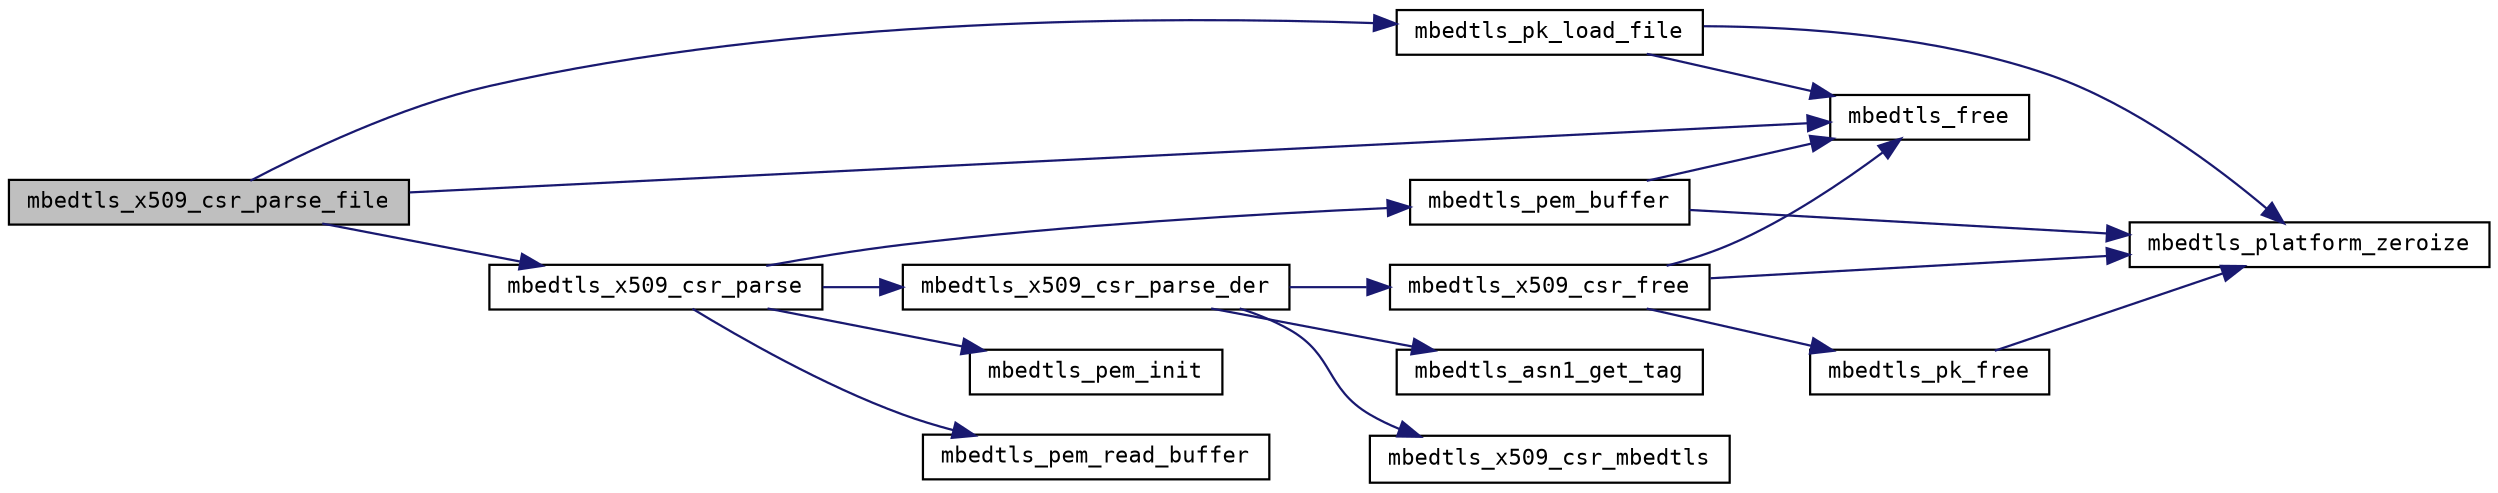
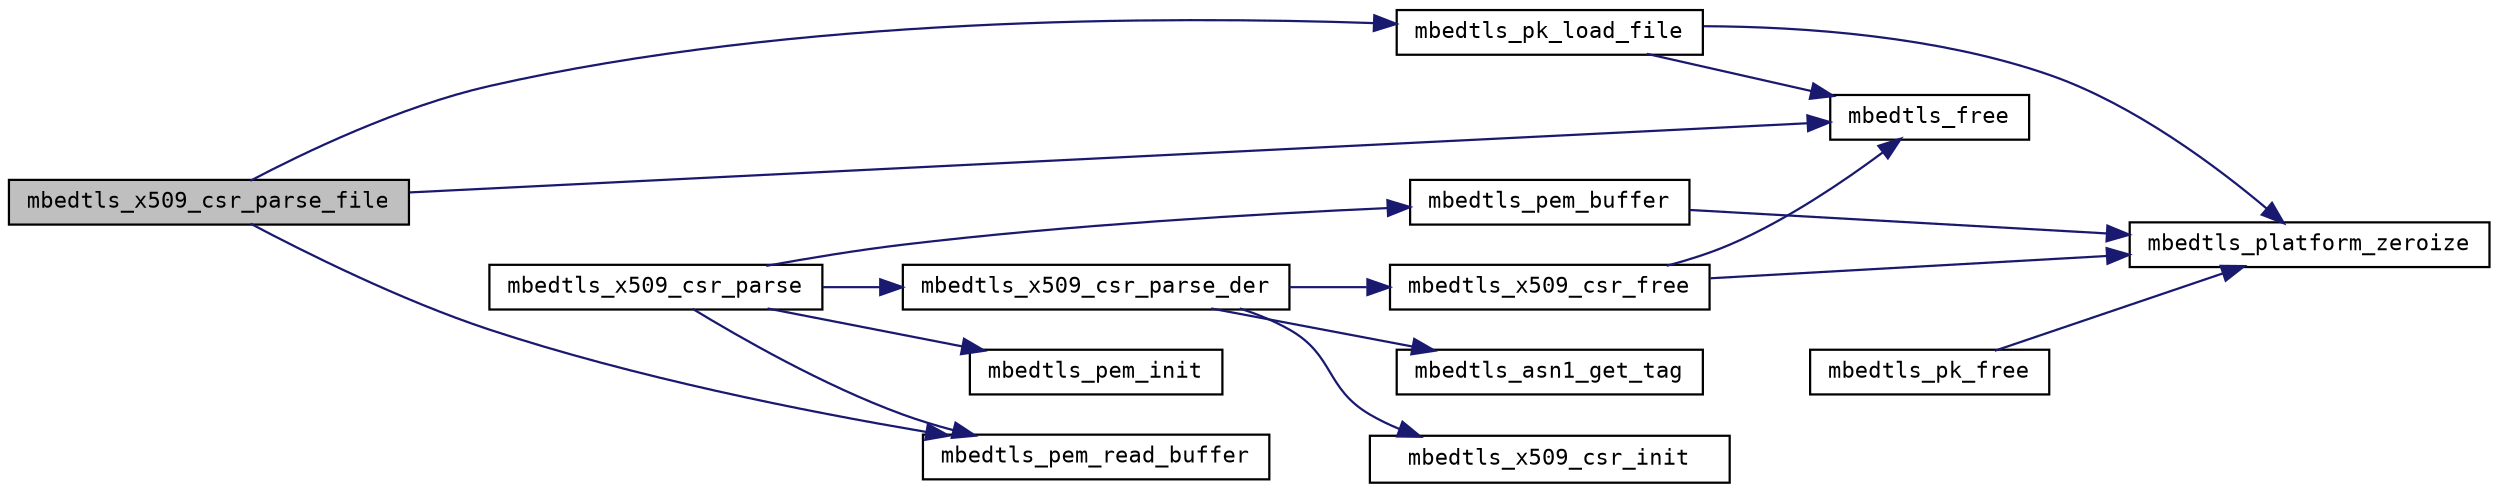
  digraph {
    fontname="DejaVu Sans Mono"
    rankdir=LR
    node [color=black fillcolor=white fontname="DejaVu Sans Mono" fontsize=10 shape=record style=filled]
    edge [color=midnightblue fontname="DejaVu Sans Mono" fontsize=10 labelfontname=Helvetica labelfontsize=10 style=solid]
    n1 [fillcolor=grey75 fontcolor=black height=0.2 label=mbedtls_x509_csr_parse_file width=0.4]
    n2 [height=0.2 label=mbedtls_free width=0.4]
    n3 [height=0.2 label=mbedtls_pk_load_file width=0.4]
    n4 [height=0.2 label=mbedtls_x509_csr_parse width=0.4]
    n5 [height=0.2 label=mbedtls_platform_zeroize width=0.4]
    n6 [height=0.2 label=mbedtls_pem_buffer width=0.4]
    n7 [height=0.2 label=mbedtls_pem_init width=0.4]
    n8 [height=0.2 label=mbedtls_pem_read_buffer width=0.4]
    n9 [height=0.2 label=mbedtls_x509_csr_parse_der width=0.4]
    n10 [height=0.2 label=mbedtls_asn1_get_tag width=0.4]
    n11 [height=0.2 label=mbedtls_x509_csr_free width=0.4]
-   n12 [height=0.2 label=mbedtls_x509_csr_mbedtls width=0.4]
+   n12 [height=0.2 label=mbedtls_x509_csr_init width=0.4]
    n13 [height=0.2 label=mbedtls_pk_free width=0.4]
    n1 -> n2
    n1 -> n3
-   n1 -> n4
+   n1 -> n8
    n3 -> n2
    n3 -> n5
    n4 -> n6
    n4 -> n7
    n4 -> n8
    n4 -> n9
-   n6 -> n2
    n6 -> n5
    n9 -> n10
    n9 -> n11
    n9 -> n12
    n11 -> n2
    n11 -> n5
-   n11 -> n13
    n13 -> n5
  }
